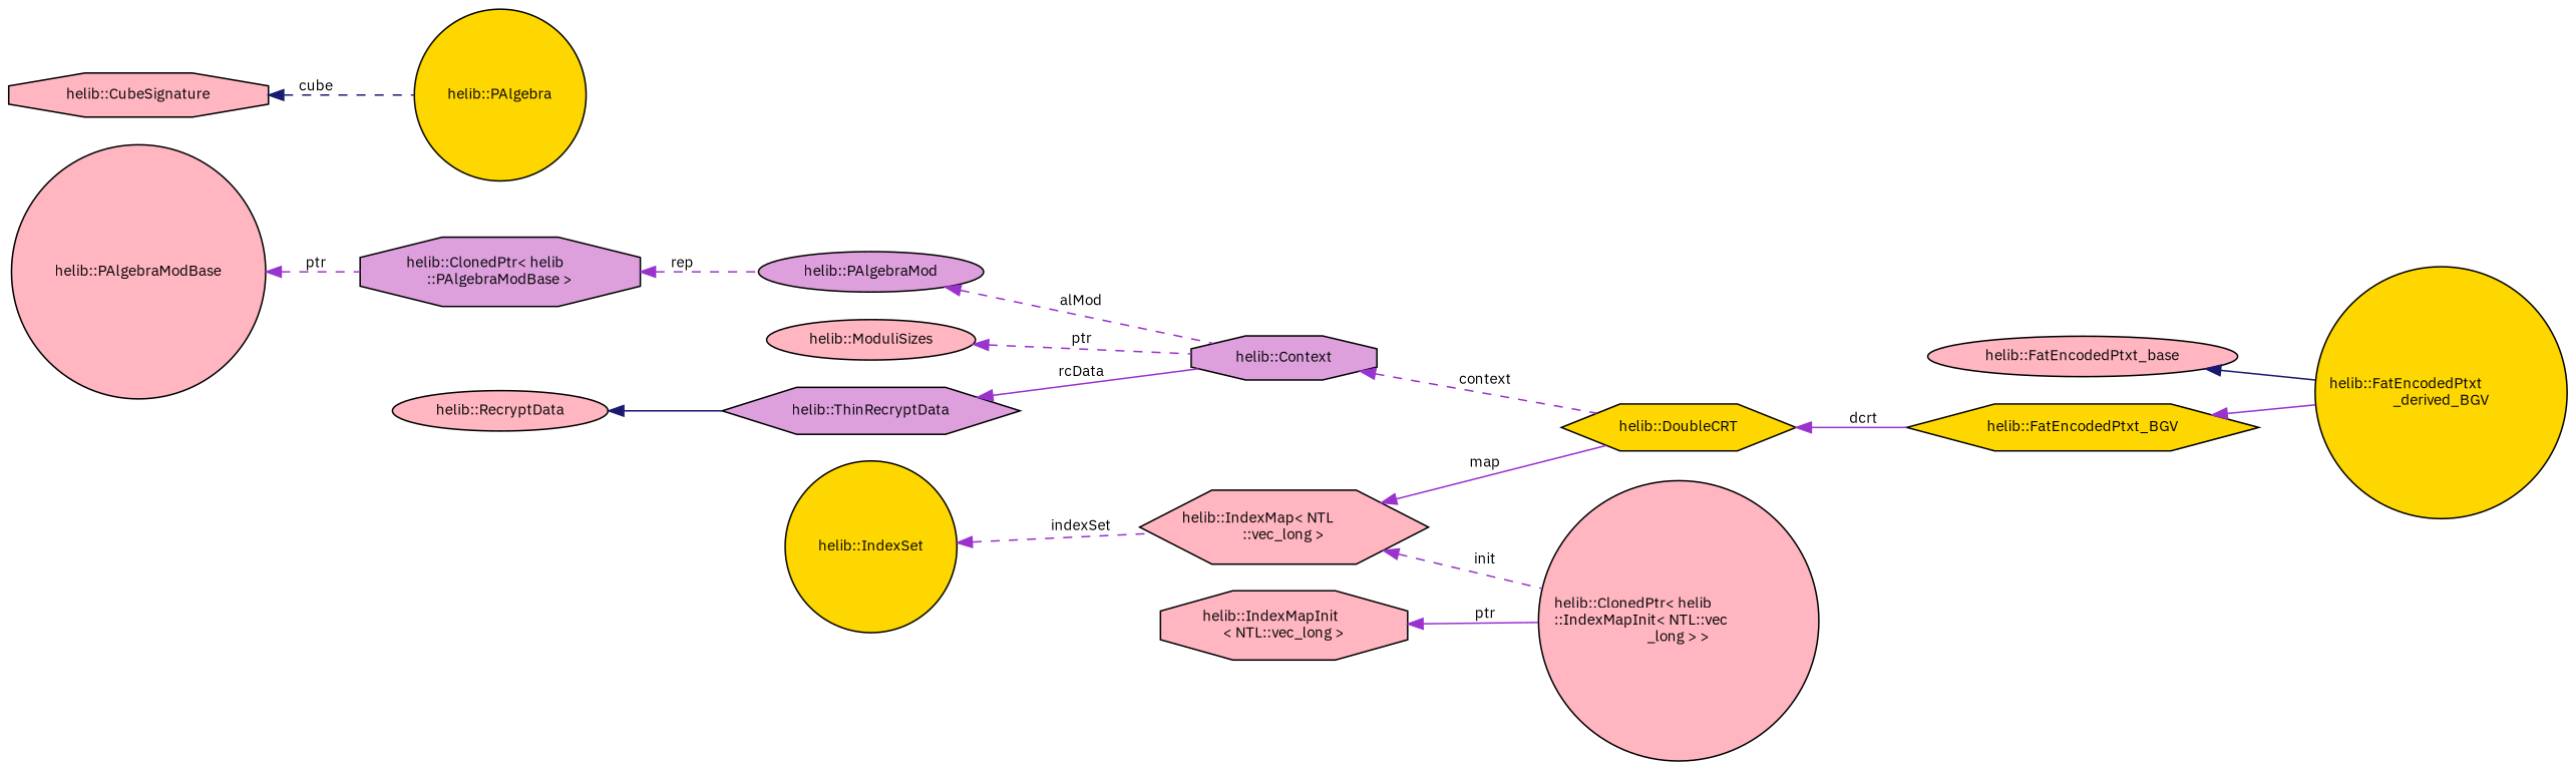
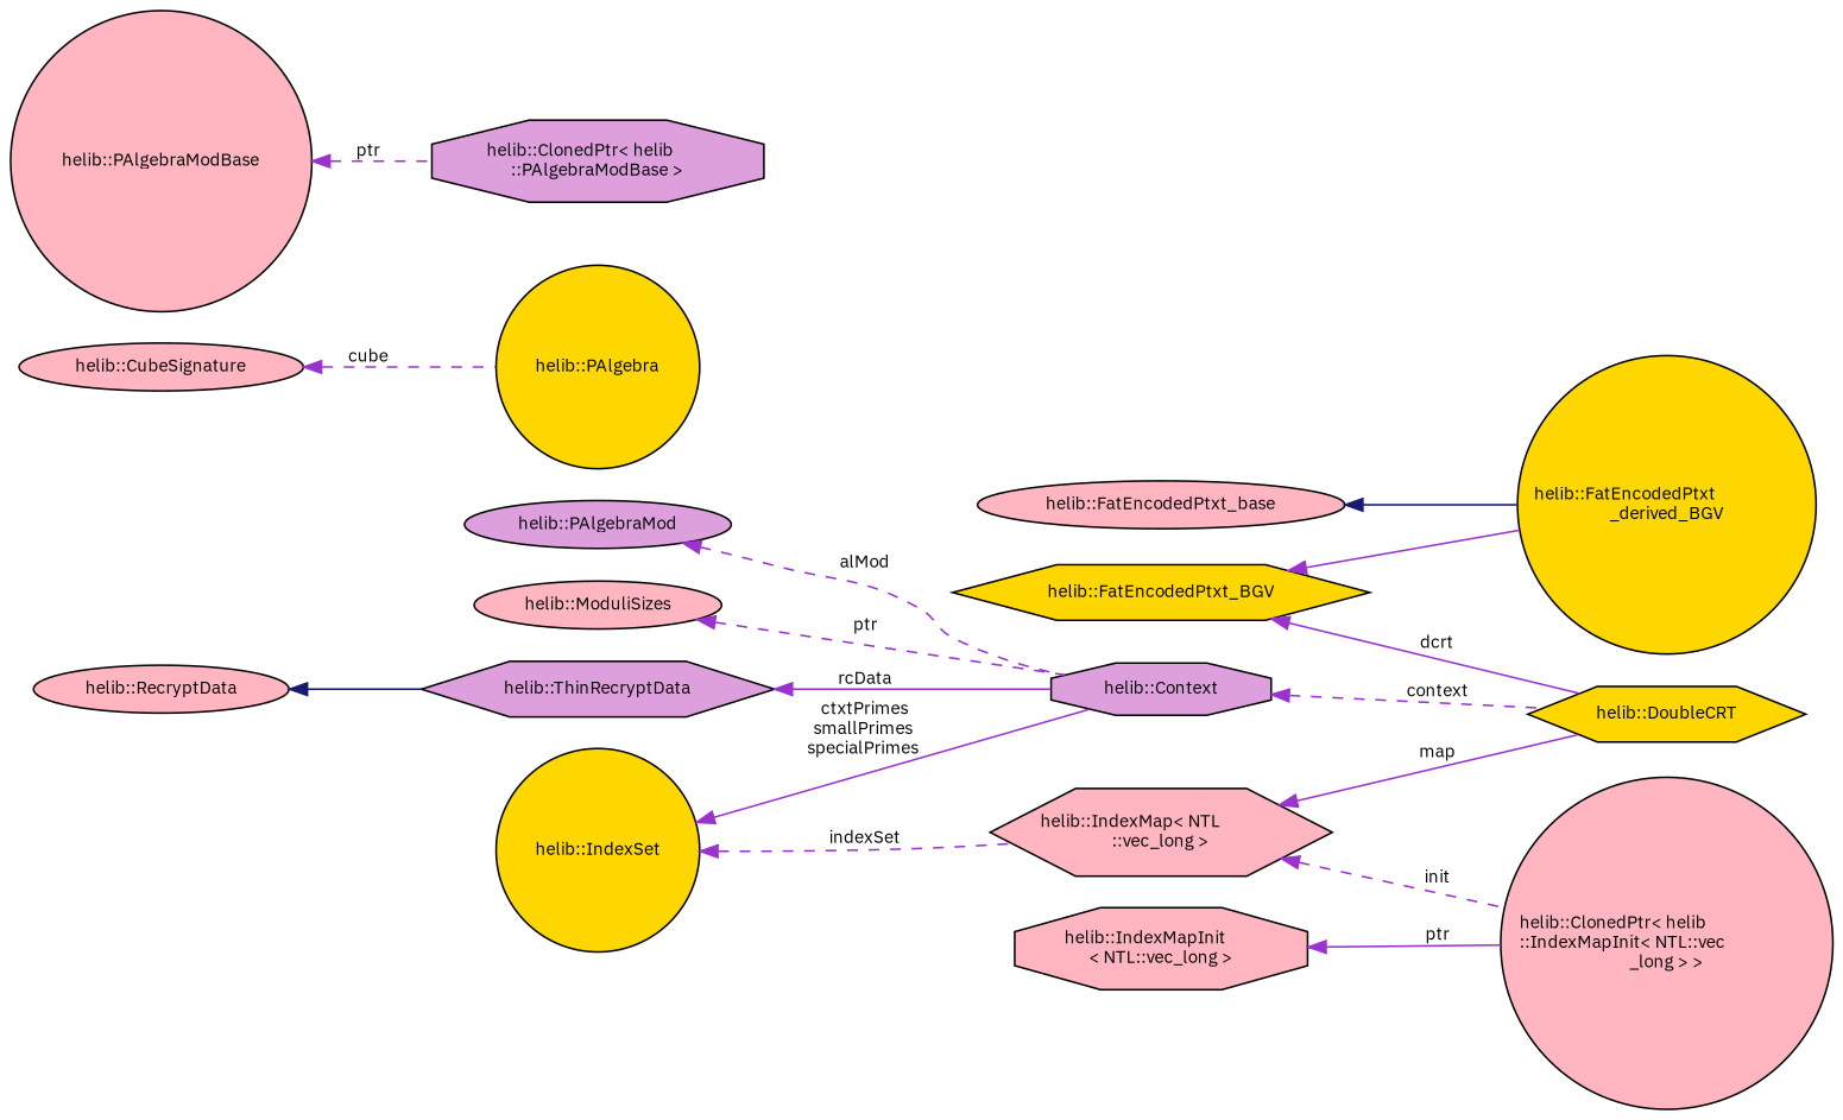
  digraph {
    fontname="IBM Plex Sans"
    rankdir=LR
    node [color=black fillcolor=lightpink fontname="IBM Plex Sans" fontsize=10 shape=circle style=filled]
    edge [color=darkorchid3 dir=back fontname="IBM Plex Sans" fontsize=10 labelfontname=FreeSans labelfontsize=10 style=solid]
    n1 [fillcolor=gold fontcolor=black height=0.2 label="helib::FatEncodedPtxt\l_derived_BGV" width=0.4]
    n2 [height=0.2 label="helib::FatEncodedPtxt_base" shape=ellipse width=0.4]
    n3 [fillcolor=gold height=0.2 label="helib::FatEncodedPtxt_BGV" shape=hexagon width=0.4]
    n4 [fillcolor=gold height=0.2 label="helib::DoubleCRT" shape=hexagon width=0.4]
    n5 [fillcolor=plum height=0.2 label="helib::Context" shape=octagon width=0.4]
    n6 [height=0.2 label="helib::ModuliSizes" shape=ellipse width=0.4]
    n7 [fillcolor=plum height=0.2 label="helib::ThinRecryptData" shape=hexagon width=0.4]
    n8 [height=0.2 label="helib::RecryptData" shape=ellipse width=0.4]
    n9 [fillcolor=gold height=0.2 label="helib::IndexSet" width=0.4]
    n10 [height=0.2 label="helib::IndexMap\< NTL\l::vec_long \>" shape=hexagon width=0.4]
    n11 [height=0.2 label="helib::ClonedPtr\< helib\l::IndexMapInit\< NTL::vec\l_long \> \>" width=0.4]
    n12 [fillcolor=gold height=0.2 label="helib::PAlgebra" width=0.4]
-   n13 [height=0.2 label="helib::CubeSignature" shape=octagon width=0.4]
+   n13 [height=0.2 label="helib::CubeSignature" shape=ellipse width=0.4]
    n14 [fillcolor=plum height=0.2 label="helib::PAlgebraMod" shape=ellipse width=0.4]
    n15 [fillcolor=plum height=0.2 label="helib::ClonedPtr\< helib\l::PAlgebraModBase \>" shape=octagon width=0.4]
    n16 [height=0.2 label="helib::PAlgebraModBase" width=0.4]
    n17 [height=0.2 label="helib::IndexMapInit\l\< NTL::vec_long \>" shape=octagon width=0.4]
    n2 -> n1 [color=midnightblue]
    n3 -> n1
-   n4 -> n3 [label=" dcrt"]
+   n3 -> n4 [label=" dcrt"]
    n5 -> n4 [label=" context" style=dashed]
    n6 -> n5 [label=" ptr" style=dashed]
    n7 -> n5 [label=" rcData"]
    n8 -> n7 [color=midnightblue]
+   n9 -> n5 [label=" ctxtPrimes\nsmallPrimes\nspecialPrimes"]
    n9 -> n10 [label=" indexSet" style=dashed]
    n10 -> n4 [label=" map"]
    n10 -> n11 [label=" init" style=dashed]
-   n13 -> n12 [color=midnightblue label=" cube" style=dashed]
+   n13 -> n12 [label=" cube" style=dashed]
    n14 -> n5 [label=" alMod" style=dashed]
-   n15 -> n14 [label=" rep" style=dashed]
    n16 -> n15 [label=" ptr" style=dashed]
    n17 -> n11 [label=" ptr"]
  }
